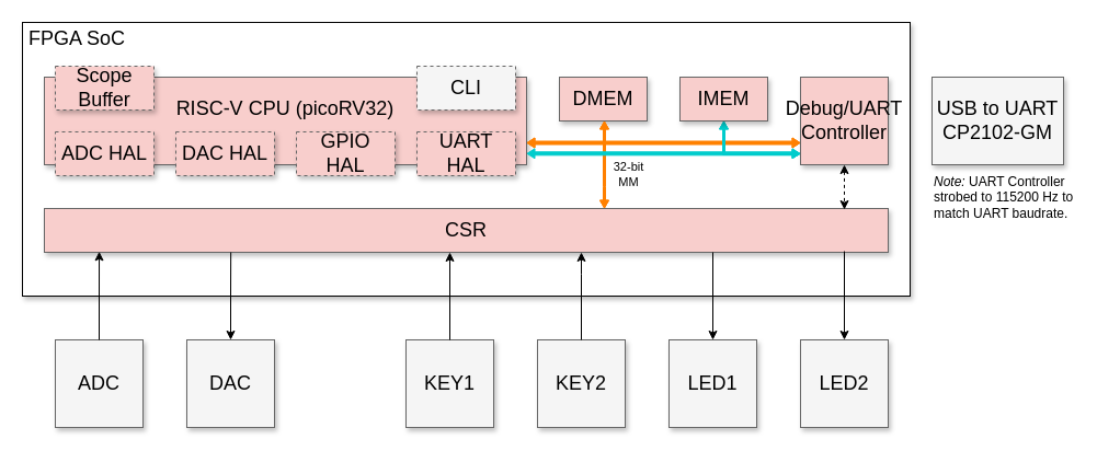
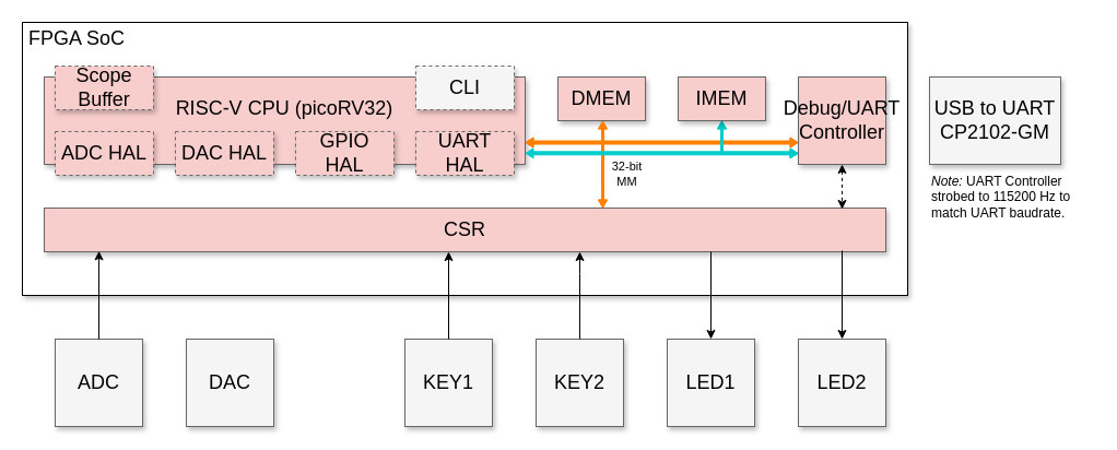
  <mxCell id="0" style=";html=1;" />
  <mxCell id="1" style=";html=1;" parent="0" />
  <mxCell id="2" value="" style="rounded=0;whiteSpace=wrap;html=1;fillColor=default;shadow=1;" parent="1" vertex="1"><mxGeometry x="20" y="20" width="810" height="250" as="geometry" /></mxCell>
  <mxCell id="3" value="DMEM" style="whiteSpace=wrap;html=1;shadow=1;fontSize=18;fillColor=#F8CECC;strokeColor=#666666;" parent="1" vertex="1"><mxGeometry x="510" y="70" width="80" height="40" as="geometry" /></mxCell>
  <mxCell id="4" value="&lt;div&gt;&lt;br&gt;&lt;/div&gt;&lt;div&gt;RISC-V CPU (picoRV32)&lt;br&gt;&lt;br&gt;&lt;br&gt;&lt;/div&gt;" style="whiteSpace=wrap;html=1;shadow=1;fontSize=18;fillColor=#F8CECC;strokeColor=#666666;" parent="1" vertex="1"><mxGeometry x="40" y="70" width="440" height="80" as="geometry" /></mxCell>
  <mxCell id="5" value="CSR" style="whiteSpace=wrap;html=1;shadow=1;fontSize=18;fillColor=#F8CECC;strokeColor=#666666;" parent="1" vertex="1"><mxGeometry x="40" y="190" width="770" height="40" as="geometry" /></mxCell>
  <mxCell id="6" value="CLI" style="whiteSpace=wrap;html=1;shadow=1;fontSize=18;fillColor=#f5f5f5;strokeColor=#666666;dashed=1;" parent="1" vertex="1"><mxGeometry x="380" y="60" width="90" height="40" as="geometry" /></mxCell>
  <mxCell id="7" style="edgeStyle=orthogonalEdgeStyle;rounded=0;orthogonalLoop=1;jettySize=auto;html=1;exitX=0;exitY=0.75;exitDx=0;exitDy=0;startArrow=classic;startFill=1;shape=flexArrow;endSize=2;startSize=2;width=3;startWidth=5;endWidth=5;labelBackgroundColor=default;fillColor=#FF8000;strokeColor=#FF8000;" parent="1" source="8" edge="1"><mxGeometry relative="1" as="geometry"><mxPoint x="480" y="130" as="targetPoint" /></mxGeometry></mxCell>
  <mxCell id="8" value="&lt;div&gt;Debug/UART&lt;/div&gt;&lt;div&gt;Controller&lt;br&gt;&lt;/div&gt;" style="whiteSpace=wrap;html=1;shadow=1;fontSize=18;fillColor=#F8CECC;strokeColor=#666666;" parent="1" vertex="1"><mxGeometry x="730" y="70" width="80" height="80" as="geometry" /></mxCell>
  <mxCell id="9" style="edgeStyle=orthogonalEdgeStyle;rounded=0;orthogonalLoop=1;jettySize=auto;html=1;exitX=0.5;exitY=0;exitDx=0;exitDy=0;startArrow=classic;startFill=1;shape=flexArrow;endSize=2;startSize=2;startWidth=5;endWidth=5;width=2;fillColor=#FF8000;strokeColor=#FF8000;" parent="1" edge="1"><mxGeometry relative="1" as="geometry"><Array as="points"><mxPoint x="551" y="170" /><mxPoint x="551" y="170" /></Array><mxPoint x="551" y="190" as="sourcePoint" /><mxPoint x="551" y="110" as="targetPoint" /></mxGeometry></mxCell>
  <mxCell id="10" value="FPGA SoC" style="text;html=1;align=center;verticalAlign=middle;whiteSpace=wrap;rounded=0;fontSize=18;" parent="1" vertex="1"><mxGeometry x="20" y="20" width="100" height="30" as="geometry" /></mxCell>
  <mxCell id="11" style="edgeStyle=orthogonalEdgeStyle;rounded=0;orthogonalLoop=1;jettySize=auto;html=1;exitX=0.5;exitY=1;exitDx=0;exitDy=0;startArrow=classic;startFill=1;dashed=1;" parent="1" source="8" edge="1"><mxGeometry relative="1" as="geometry"><mxPoint x="770" y="191" as="targetPoint" /><Array as="points"><mxPoint x="770" y="191" /></Array></mxGeometry></mxCell>
  <mxCell id="12" value="&lt;div&gt;USB to UART&lt;/div&gt;&lt;div&gt;CP2102-GM&lt;br&gt;&lt;/div&gt;" style="whiteSpace=wrap;html=1;shadow=1;fontSize=18;fillColor=#f5f5f5;strokeColor=#666666;" parent="1" vertex="1"><mxGeometry x="850" y="70" width="120" height="80" as="geometry" /></mxCell>
  <mxCell id="13" value="&lt;i&gt;Note:&lt;/i&gt; UART Controller strobed to 115200 Hz to match UART baudrate." style="text;html=1;align=left;verticalAlign=middle;whiteSpace=wrap;rounded=0;fontSize=12;" parent="1" vertex="1"><mxGeometry x="850" y="160" width="150" height="40" as="geometry" /></mxCell>
  <mxCell id="14" style="edgeStyle=orthogonalEdgeStyle;rounded=0;orthogonalLoop=1;jettySize=auto;html=1;exitX=0.5;exitY=1;exitDx=0;exitDy=0;startArrow=classic;startFill=1;shape=flexArrow;endSize=2;startSize=2;width=2;startWidth=5;endWidth=5;strokeColor=#00CCCC;fillColor=#00CCCC;" parent="1" source="15" edge="1"><mxGeometry relative="1" as="geometry"><mxPoint x="730" y="140" as="targetPoint" /><Array as="points"><mxPoint x="660" y="140" /></Array></mxGeometry></mxCell>
  <mxCell id="15" value="IMEM" style="whiteSpace=wrap;html=1;shadow=1;fontSize=18;fillColor=#F8CECC;strokeColor=#666666;" parent="1" vertex="1"><mxGeometry x="620" y="70" width="80" height="40" as="geometry" /></mxCell>
  <mxCell id="16" value="UART&lt;br&gt;HAL" style="whiteSpace=wrap;html=1;shadow=1;fontSize=18;fillColor=#F8CECC;strokeColor=#666666;dashed=1;" parent="1" vertex="1"><mxGeometry x="380" y="120" width="90" height="40" as="geometry" /></mxCell>
  <mxCell id="17" style="edgeStyle=orthogonalEdgeStyle;rounded=0;orthogonalLoop=1;jettySize=auto;html=1;exitX=0;exitY=0.75;exitDx=0;exitDy=0;startArrow=classic;startFill=1;shape=flexArrow;width=3;startWidth=5;endWidth=5;endSize=2;startSize=2;fillColor=#00CCCC;strokeColor=#00CCCC;" parent="1" edge="1"><mxGeometry relative="1" as="geometry"><mxPoint x="480" y="139.8" as="targetPoint" /><mxPoint x="730" y="139.8" as="sourcePoint" /></mxGeometry></mxCell>
  <mxCell id="18" value="&lt;div&gt;32-bit&lt;/div&gt;&lt;div&gt;MM&lt;/div&gt;" style="edgeLabel;html=1;align=center;verticalAlign=middle;resizable=0;points=[];" parent="17" connectable="0" vertex="1"><mxGeometry x="-0.006" y="-1" relative="1" as="geometry"><mxPoint x="-34" y="20" as="offset" /></mxGeometry></mxCell>
  <mxCell id="19" value="GPIO&lt;br&gt;HAL" style="whiteSpace=wrap;html=1;shadow=1;fontSize=18;fillColor=#F8CECC;strokeColor=#666666;dashed=1;" parent="1" vertex="1"><mxGeometry x="270" y="120" width="90" height="40" as="geometry" /></mxCell>
  <mxCell id="20" value="LED2" style="whiteSpace=wrap;html=1;shadow=1;fontSize=18;fillColor=#f5f5f5;strokeColor=#666666;" parent="1" vertex="1"><mxGeometry x="730" y="310" width="80" height="80" as="geometry" /></mxCell>
  <mxCell id="21" value="LED1" style="whiteSpace=wrap;html=1;shadow=1;fontSize=18;fillColor=#f5f5f5;strokeColor=#666666;" parent="1" vertex="1"><mxGeometry x="610" y="310" width="80" height="80" as="geometry" /></mxCell>
  <mxCell id="22" value="KEY2" style="whiteSpace=wrap;html=1;shadow=1;fontSize=18;fillColor=#f5f5f5;strokeColor=#666666;" parent="1" vertex="1"><mxGeometry x="490" y="310" width="80" height="80" as="geometry" /></mxCell>
  <mxCell id="23" value="KEY1" style="whiteSpace=wrap;html=1;shadow=1;fontSize=18;fillColor=#f5f5f5;strokeColor=#666666;" parent="1" vertex="1"><mxGeometry x="370" y="310" width="80" height="80" as="geometry" /></mxCell>
  <mxCell id="24" value="ADC" style="whiteSpace=wrap;html=1;shadow=1;fontSize=18;fillColor=#f5f5f5;strokeColor=#666666;" parent="1" vertex="1"><mxGeometry x="50" y="310" width="80" height="80" as="geometry" /></mxCell>
  <mxCell id="25" value="DAC" style="whiteSpace=wrap;html=1;shadow=1;fontSize=18;fillColor=#f5f5f5;strokeColor=#666666;" parent="1" vertex="1"><mxGeometry x="170" y="310" width="80" height="80" as="geometry" /></mxCell>
  <mxCell id="26" style="edgeStyle=orthogonalEdgeStyle;rounded=0;orthogonalLoop=1;jettySize=auto;html=1;exitX=0.5;exitY=0;exitDx=0;exitDy=0;" parent="1" source="23" edge="1"><mxGeometry relative="1" as="geometry"><mxPoint x="410" y="230" as="targetPoint" /><Array as="points"><mxPoint x="410" y="230" /></Array></mxGeometry></mxCell>
  <mxCell id="27" style="edgeStyle=orthogonalEdgeStyle;rounded=0;orthogonalLoop=1;jettySize=auto;html=1;exitX=0.5;exitY=0;exitDx=0;exitDy=0;" parent="1" source="22" edge="1"><mxGeometry relative="1" as="geometry"><mxPoint x="530" y="230" as="targetPoint" /><Array as="points"><mxPoint x="530" y="250" /><mxPoint x="530" y="250" /></Array></mxGeometry></mxCell>
  <mxCell id="28" style="edgeStyle=orthogonalEdgeStyle;rounded=0;orthogonalLoop=1;jettySize=auto;html=1;exitX=0.5;exitY=0;exitDx=0;exitDy=0;startArrow=classic;startFill=1;endArrow=none;" parent="1" source="21" edge="1"><mxGeometry relative="1" as="geometry"><mxPoint x="650" y="230" as="targetPoint" /><Array as="points"><mxPoint x="650" y="230" /></Array></mxGeometry></mxCell>
  <mxCell id="29" style="edgeStyle=orthogonalEdgeStyle;rounded=0;orthogonalLoop=1;jettySize=auto;html=1;exitX=0.5;exitY=0;exitDx=0;exitDy=0;startArrow=classic;startFill=1;endArrow=none;" parent="1" source="20" edge="1"><mxGeometry relative="1" as="geometry"><mxPoint x="770" y="229" as="targetPoint" /><Array as="points"><mxPoint x="770" y="229" /></Array></mxGeometry></mxCell>
- <mxCell id="30" value="" style="edgeStyle=orthogonalEdgeStyle;rounded=0;orthogonalLoop=1;jettySize=auto;html=1;exitX=0.5;exitY=0;exitDx=0;exitDy=0;startArrow=classic;startFill=1;endArrow=none;entryX=0.221;entryY=1;entryDx=0;entryDy=0;entryPerimeter=0;" parent="1" source="25" target="5" edge="1"><mxGeometry relative="1" as="geometry"><mxPoint x="-390" y="430" as="sourcePoint" /><mxPoint x="210" y="240" as="targetPoint" /><Array as="points" /></mxGeometry></mxCell>
  <mxCell id="31" value="" style="edgeStyle=orthogonalEdgeStyle;rounded=0;orthogonalLoop=1;jettySize=auto;html=1;exitX=0.5;exitY=0;exitDx=0;exitDy=0;entryX=0.065;entryY=0.983;entryDx=0;entryDy=0;entryPerimeter=0;" parent="1" source="24" target="5" edge="1"><mxGeometry relative="1" as="geometry"><mxPoint x="-590" y="430" as="sourcePoint" /><mxPoint x="-590" y="350" as="targetPoint" /><Array as="points" /></mxGeometry></mxCell>
  <mxCell id="32" value="Scope&lt;br&gt;Buffer" style="whiteSpace=wrap;html=1;shadow=1;fontSize=18;fillColor=#F8CECC;strokeColor=#666666;dashed=1;" parent="1" vertex="1"><mxGeometry x="50" y="60" width="90" height="40" as="geometry" /></mxCell>
  <mxCell id="33" value="ADC HAL" style="whiteSpace=wrap;html=1;shadow=1;fontSize=18;fillColor=#F8CECC;strokeColor=#666666;dashed=1;" parent="1" vertex="1"><mxGeometry x="50" y="120" width="90" height="40" as="geometry" /></mxCell>
  <mxCell id="34" value="DAC HAL" style="whiteSpace=wrap;html=1;shadow=1;fontSize=18;fillColor=#F8CECC;strokeColor=#666666;dashed=1;" parent="1" vertex="1"><mxGeometry x="160" y="120" width="90" height="40" as="geometry" /></mxCell>
